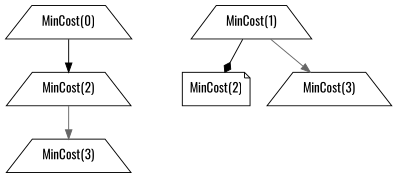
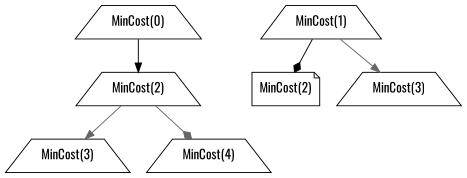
  digraph {
    fontname=Oswald
    node [fontname=Oswald shape=trapezium]
    edge [arrowhead=normal color=gray40 fontname=Oswald]
    "MinCost(0)"
    "MinCost(2)"
    n3 [label="MinCost(2)" shape=note]
    "MinCost(1)"
    n5 [label="MinCost(3)"]
    n6 [label="MinCost(3)"]
+   n7 [label="MinCost(4)"]
    "MinCost(0)" -> "MinCost(2)" [color=black]
    "MinCost(2)" -> n6
+   "MinCost(2)" -> n7 [arrowhead=diamond]
    "MinCost(1)" -> n3 [arrowhead=diamond color=black]
    "MinCost(1)" -> n5
  }
